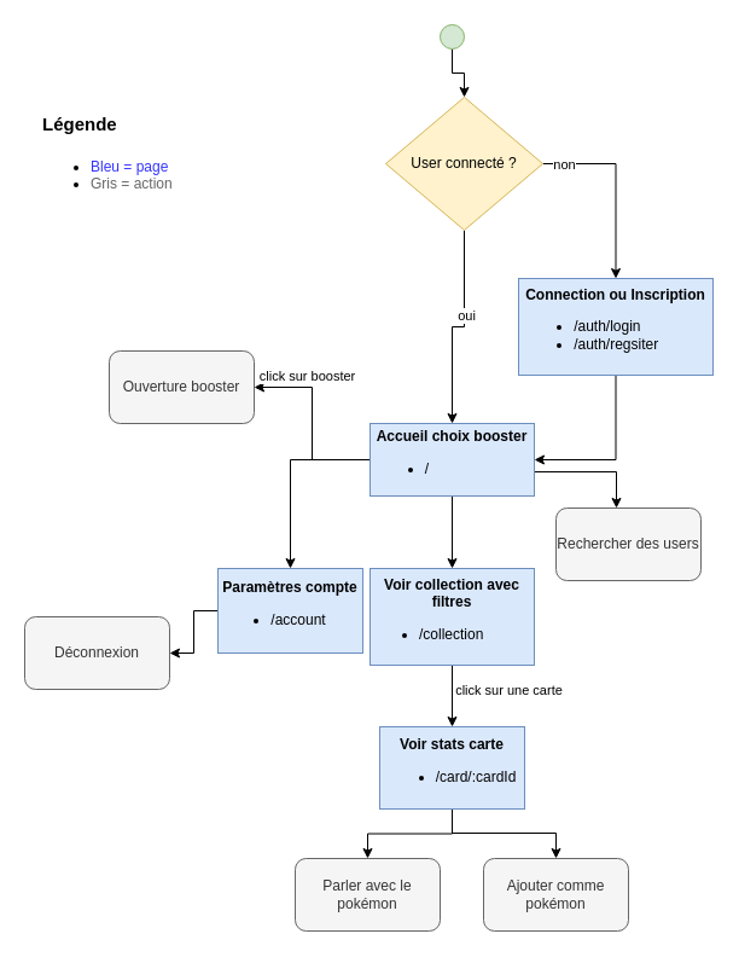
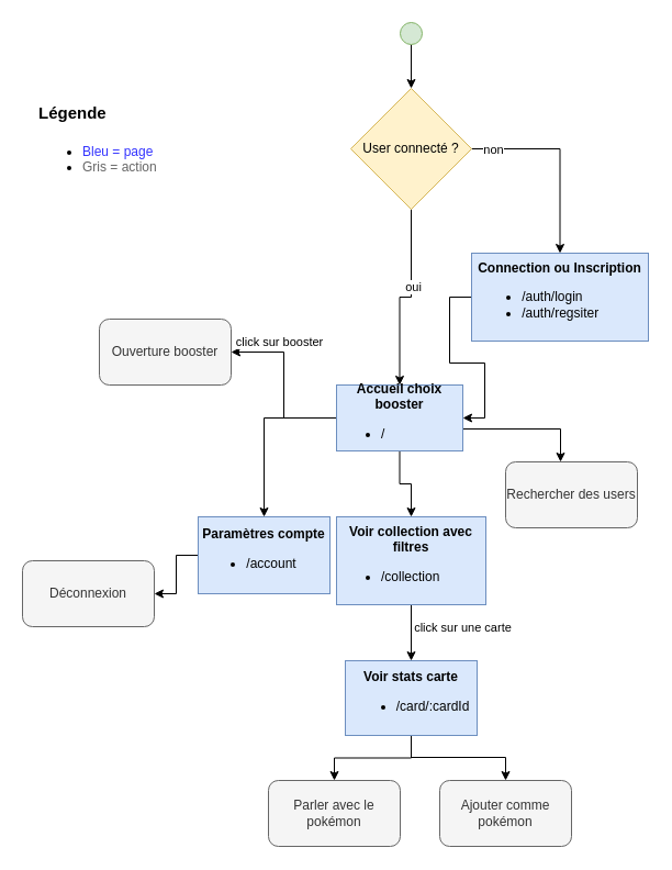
  <mxCell id="0" />
  <mxCell id="1" parent="0" />
  <mxCell id="2" style="edgeStyle=orthogonalEdgeStyle;rounded=0;orthogonalLoop=1;jettySize=auto;html=1;entryX=1;entryY=0.5;entryDx=0;entryDy=0;" parent="1" source="3" target="14" edge="1"><mxGeometry relative="1" as="geometry" /></mxCell>
  <mxCell id="3" value="&lt;b&gt;Connection ou Inscription&lt;br&gt;&lt;/b&gt;&lt;ul&gt;&lt;li style=&quot;text-align: left;&quot;&gt;/auth/login&lt;/li&gt;&lt;li style=&quot;text-align: left;&quot;&gt;/auth/regsiter&lt;/li&gt;&lt;/ul&gt;" style="rounded=0;whiteSpace=wrap;html=1;fillColor=#dae8fc;strokeColor=#6c8ebf;" parent="1" vertex="1"><mxGeometry x="429" y="230" width="161" height="80" as="geometry" /></mxCell>
  <mxCell id="4" style="edgeStyle=orthogonalEdgeStyle;rounded=0;orthogonalLoop=1;jettySize=auto;html=1;entryX=0.5;entryY=0;entryDx=0;entryDy=0;" parent="1" source="8" target="3" edge="1"><mxGeometry relative="1" as="geometry"><Array as="points"><mxPoint x="510" y="135" /><mxPoint x="510" y="230" /></Array></mxGeometry></mxCell>
  <mxCell id="5" value="non" style="edgeLabel;html=1;align=center;verticalAlign=middle;resizable=0;points=[];" parent="4" vertex="1" connectable="0"><mxGeometry x="-0.781" relative="1" as="geometry"><mxPoint as="offset" /></mxGeometry></mxCell>
  <mxCell id="6" style="edgeStyle=orthogonalEdgeStyle;rounded=0;orthogonalLoop=1;jettySize=auto;html=1;" parent="1" source="8" target="14" edge="1"><mxGeometry relative="1" as="geometry" /></mxCell>
  <mxCell id="7" value="oui" style="edgeLabel;html=1;align=center;verticalAlign=middle;resizable=0;points=[];" parent="6" vertex="1" connectable="0"><mxGeometry x="-0.175" y="1" relative="1" as="geometry"><mxPoint as="offset" /></mxGeometry></mxCell>
- <mxCell id="8" value="User connecté ?" style="rhombus;whiteSpace=wrap;html=1;fillColor=#fff2cc;strokeColor=#d6b656;" parent="1" vertex="1"><mxGeometry x="319" y="80" width="130" height="110" as="geometry" /></mxCell>
+ <mxCell id="8" value="User connecté ?" style="rhombus;whiteSpace=wrap;html=1;fillColor=#fff2cc;strokeColor=#d6b656;" parent="1" vertex="1"><mxGeometry x="319" y="80" width="110" height="110" as="geometry" /></mxCell>
  <mxCell id="9" style="edgeStyle=orthogonalEdgeStyle;rounded=0;orthogonalLoop=1;jettySize=auto;html=1;" parent="1" source="14" target="18" edge="1"><mxGeometry relative="1" as="geometry" /></mxCell>
  <mxCell id="10" style="edgeStyle=orthogonalEdgeStyle;rounded=0;orthogonalLoop=1;jettySize=auto;html=1;" parent="1" source="14" target="22" edge="1"><mxGeometry relative="1" as="geometry"><Array as="points"><mxPoint x="510" y="390" /></Array></mxGeometry></mxCell>
  <mxCell id="11" style="edgeStyle=orthogonalEdgeStyle;rounded=0;orthogonalLoop=1;jettySize=auto;html=1;entryX=1;entryY=0.5;entryDx=0;entryDy=0;" parent="1" source="14" target="28" edge="1"><mxGeometry relative="1" as="geometry" /></mxCell>
  <mxCell id="12" value="click sur booster" style="edgeLabel;html=1;align=center;verticalAlign=middle;resizable=0;points=[];" parent="11" vertex="1" connectable="0"><mxGeometry x="-0.768" y="1" relative="1" as="geometry"><mxPoint x="-35" y="-71" as="offset" /></mxGeometry></mxCell>
  <mxCell id="13" style="edgeStyle=orthogonalEdgeStyle;rounded=0;orthogonalLoop=1;jettySize=auto;html=1;" edge="1" parent="1" source="14" target="21"><mxGeometry relative="1" as="geometry" /></mxCell>
- <mxCell id="14" value="&lt;b&gt;Accueil choix booster&lt;br&gt;&lt;/b&gt;&lt;ul&gt;&lt;li style=&quot;text-align: left;&quot;&gt;/&lt;/li&gt;&lt;/ul&gt;" style="rounded=0;whiteSpace=wrap;html=1;fillColor=#dae8fc;strokeColor=#6c8ebf;" parent="1" vertex="1"><mxGeometry x="306" y="350" width="136" height="60" as="geometry" /></mxCell>
+ <mxCell id="14" value="&lt;b&gt;Accueil choix booster&lt;br&gt;&lt;/b&gt;&lt;ul&gt;&lt;li style=&quot;text-align: left;&quot;&gt;/&lt;/li&gt;&lt;/ul&gt;" style="rounded=0;whiteSpace=wrap;html=1;fillColor=#dae8fc;strokeColor=#6c8ebf;" parent="1" vertex="1"><mxGeometry x="306" y="350" width="115" height="60" as="geometry" /></mxCell>
  <mxCell id="15" style="edgeStyle=orthogonalEdgeStyle;rounded=0;orthogonalLoop=1;jettySize=auto;html=1;entryX=0.5;entryY=0;entryDx=0;entryDy=0;" parent="1" source="16" target="8" edge="1"><mxGeometry relative="1" as="geometry" /></mxCell>
  <mxCell id="16" value="" style="ellipse;whiteSpace=wrap;html=1;aspect=fixed;fillColor=#d5e8d4;strokeColor=#82b366;" parent="1" vertex="1"><mxGeometry x="364" y="20" width="20" height="20" as="geometry" /></mxCell>
  <mxCell id="17" style="edgeStyle=orthogonalEdgeStyle;rounded=0;orthogonalLoop=1;jettySize=auto;html=1;entryX=1;entryY=0.5;entryDx=0;entryDy=0;" parent="1" source="18" target="29" edge="1"><mxGeometry relative="1" as="geometry" /></mxCell>
  <mxCell id="18" value="&lt;b&gt;Paramètres compte&lt;/b&gt;&lt;br&gt;&lt;ul style=&quot;&quot;&gt;&lt;li style=&quot;text-align: left;&quot;&gt;/account&lt;/li&gt;&lt;/ul&gt;" style="rounded=0;whiteSpace=wrap;html=1;fillColor=#dae8fc;strokeColor=#6c8ebf;" parent="1" vertex="1"><mxGeometry x="180" y="470" width="120" height="70" as="geometry" /></mxCell>
  <mxCell id="19" style="edgeStyle=orthogonalEdgeStyle;rounded=0;orthogonalLoop=1;jettySize=auto;html=1;" parent="1" source="21" target="25" edge="1"><mxGeometry relative="1" as="geometry" /></mxCell>
  <mxCell id="20" value="click sur une carte" style="edgeLabel;html=1;align=center;verticalAlign=middle;resizable=0;points=[];" parent="19" vertex="1" connectable="0"><mxGeometry x="-0.433" y="-1" relative="1" as="geometry"><mxPoint x="47" y="6" as="offset" /></mxGeometry></mxCell>
  <mxCell id="21" value="&lt;b&gt;Voir collection avec filtres&lt;/b&gt;&lt;br&gt;&lt;ul style=&quot;&quot;&gt;&lt;li style=&quot;text-align: left;&quot;&gt;/collection&lt;/li&gt;&lt;/ul&gt;" style="rounded=0;whiteSpace=wrap;html=1;fillColor=#dae8fc;strokeColor=#6c8ebf;" parent="1" vertex="1"><mxGeometry x="306" y="470" width="136" height="80" as="geometry" /></mxCell>
  <mxCell id="22" value="Rechercher des users" style="rounded=1;whiteSpace=wrap;html=1;fillColor=#f5f5f5;fontColor=#333333;strokeColor=#666666;" parent="1" vertex="1"><mxGeometry x="460" y="420" width="120" height="60" as="geometry" /></mxCell>
  <mxCell id="23" style="edgeStyle=orthogonalEdgeStyle;rounded=0;orthogonalLoop=1;jettySize=auto;html=1;" edge="1" parent="1" source="25" target="27"><mxGeometry relative="1" as="geometry" /></mxCell>
  <mxCell id="24" style="edgeStyle=orthogonalEdgeStyle;rounded=0;orthogonalLoop=1;jettySize=auto;html=1;" edge="1" parent="1" source="25" target="26"><mxGeometry relative="1" as="geometry"><Array as="points"><mxPoint x="374" y="689" /><mxPoint x="460" y="689" /></Array></mxGeometry></mxCell>
  <mxCell id="25" value="&lt;b&gt;Voir stats carte&lt;/b&gt;&lt;br&gt;&lt;ul style=&quot;&quot;&gt;&lt;li style=&quot;text-align: left; border-color: var(--border-color);&quot;&gt;/card/:cardId&lt;/li&gt;&lt;/ul&gt;" style="rounded=0;whiteSpace=wrap;html=1;fillColor=#dae8fc;strokeColor=#6c8ebf;" parent="1" vertex="1"><mxGeometry x="314" y="601" width="120" height="68" as="geometry" /></mxCell>
  <mxCell id="26" value="Ajouter comme pokémon" style="rounded=1;whiteSpace=wrap;html=1;fillColor=#f5f5f5;fontColor=#333333;strokeColor=#666666;" parent="1" vertex="1"><mxGeometry x="400" y="710" width="120" height="60" as="geometry" /></mxCell>
  <mxCell id="27" value="Parler avec le pokémon" style="rounded=1;whiteSpace=wrap;html=1;fillColor=#f5f5f5;strokeColor=#666666;fontColor=#333333;" parent="1" vertex="1"><mxGeometry x="244" y="710" width="120" height="60" as="geometry" /></mxCell>
  <mxCell id="28" value="Ouverture booster" style="whiteSpace=wrap;html=1;rounded=1;fillColor=#f5f5f5;fontColor=#333333;strokeColor=#666666;" parent="1" vertex="1"><mxGeometry x="90" y="290" width="120" height="60" as="geometry" /></mxCell>
  <mxCell id="29" value="Déconnexion" style="whiteSpace=wrap;html=1;rounded=1;fillColor=#f5f5f5;fontColor=#333333;strokeColor=#666666;" parent="1" vertex="1"><mxGeometry x="20" y="510" width="120" height="60" as="geometry" /></mxCell>
  <mxCell id="30" value="&lt;h1&gt;&lt;font style=&quot;font-size: 15px;&quot;&gt;Légende&lt;/font&gt;&lt;/h1&gt;&lt;p&gt;&lt;/p&gt;&lt;ul&gt;&lt;li&gt;&lt;font color=&quot;#3333ff&quot;&gt;Bleu = page&lt;/font&gt;&lt;/li&gt;&lt;li&gt;&lt;font color=&quot;#666666&quot;&gt;Gris = action&lt;/font&gt;&lt;/li&gt;&lt;/ul&gt;&lt;p&gt;&lt;/p&gt;" style="text;html=1;strokeColor=none;fillColor=none;spacing=5;spacingTop=-20;whiteSpace=wrap;overflow=hidden;rounded=0;" parent="1" vertex="1"><mxGeometry x="30" y="80" width="190" height="120" as="geometry" /></mxCell>
